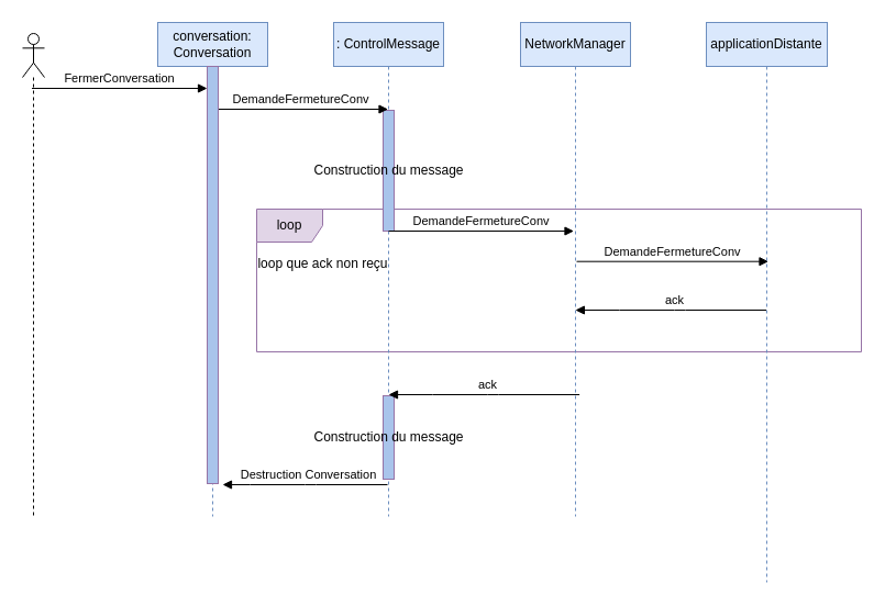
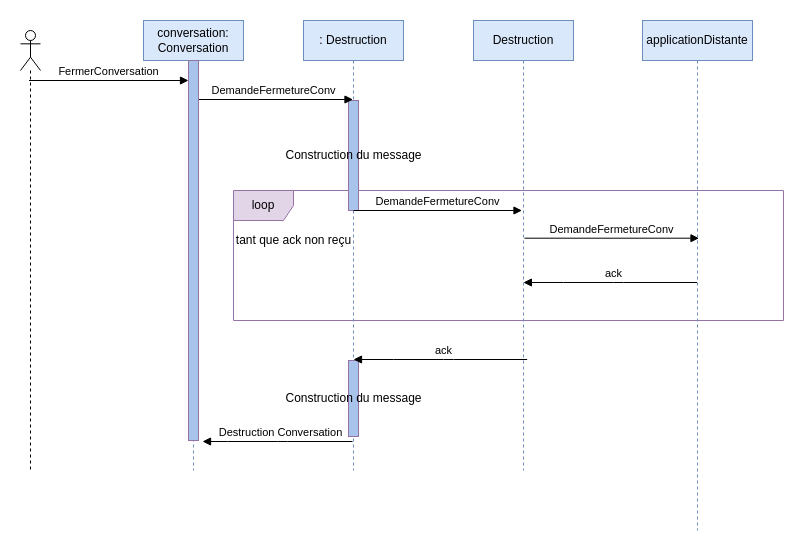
  <mxCell id="0" />
  <mxCell id="1" parent="0" />
  <mxCell id="2" value="&lt;div&gt;loop&lt;/div&gt;" style="shape=umlFrame;whiteSpace=wrap;html=1;fillColor=#e1d5e7;strokeColor=#9673a6;" vertex="1" parent="1"><mxGeometry x="233" y="190" width="550" height="130" as="geometry" /></mxCell>
  <mxCell id="3" value="" style="shape=umlLifeline;participant=umlActor;perimeter=lifelinePerimeter;whiteSpace=wrap;html=1;container=1;collapsible=0;recursiveResize=0;verticalAlign=top;spacingTop=36;outlineConnect=0;" vertex="1" parent="1"><mxGeometry x="20" y="30" width="20" height="440" as="geometry" /></mxCell>
  <mxCell id="4" value="conversation: Conversation" style="shape=umlLifeline;perimeter=lifelinePerimeter;whiteSpace=wrap;html=1;container=1;collapsible=0;recursiveResize=0;outlineConnect=0;fillColor=#dae8fc;strokeColor=#6c8ebf;" vertex="1" parent="1"><mxGeometry x="143" y="20" width="100" height="450" as="geometry" /></mxCell>
- <mxCell id="5" value=": ControlMessage" style="shape=umlLifeline;perimeter=lifelinePerimeter;whiteSpace=wrap;html=1;container=1;collapsible=0;recursiveResize=0;outlineConnect=0;fillColor=#dae8fc;strokeColor=#6c8ebf;" vertex="1" parent="1"><mxGeometry x="303" y="20" width="100" height="450" as="geometry" /></mxCell>
+ <mxCell id="5" value=": Destruction" style="shape=umlLifeline;perimeter=lifelinePerimeter;whiteSpace=wrap;html=1;container=1;collapsible=0;recursiveResize=0;outlineConnect=0;fillColor=#dae8fc;strokeColor=#6c8ebf;" vertex="1" parent="1"><mxGeometry x="303" y="20" width="100" height="450" as="geometry" /></mxCell>
  <mxCell id="6" value="&lt;div&gt;Construction du message&lt;br&gt;&lt;/div&gt;" style="html=1;points=[];perimeter=orthogonalPerimeter;fillColor=#A9C4EB;strokeColor=#9673a6;" vertex="1" parent="5"><mxGeometry x="45" y="80" width="10" height="110" as="geometry" /></mxCell>
  <mxCell id="7" value="DemandeFermetureConv" style="html=1;verticalAlign=bottom;endArrow=block;rounded=0;" edge="1" parent="5" target="5"><mxGeometry width="80" relative="1" as="geometry"><mxPoint x="-110" y="79" as="sourcePoint" /><mxPoint x="19.5" y="79" as="targetPoint" /></mxGeometry></mxCell>
  <mxCell id="8" value="DemandeFermetureConv" style="html=1;verticalAlign=bottom;endArrow=block;rounded=0;exitX=0.6;exitY=1.017;exitDx=0;exitDy=0;exitPerimeter=0;" edge="1" parent="5"><mxGeometry width="80" relative="1" as="geometry"><mxPoint x="50" y="190.0" as="sourcePoint" /><mxPoint x="218.5" y="190.0" as="targetPoint" /></mxGeometry></mxCell>
  <mxCell id="9" value="&lt;div&gt;Construction du message&lt;br&gt;&lt;/div&gt;" style="html=1;points=[];perimeter=orthogonalPerimeter;fillColor=#A9C4EB;strokeColor=#9673a6;" vertex="1" parent="5"><mxGeometry x="45" y="340" width="10" height="76" as="geometry" /></mxCell>
- <mxCell id="10" value="loop que ack non reçu " style="text;html=1;align=center;verticalAlign=middle;resizable=0;points=[];autosize=1;strokeColor=none;fillColor=none;" vertex="1" parent="5"><mxGeometry x="-80" y="205" width="140" height="30" as="geometry" /></mxCell>
- <mxCell id="11" value="NetworkManager" style="shape=umlLifeline;perimeter=lifelinePerimeter;whiteSpace=wrap;html=1;container=1;collapsible=0;recursiveResize=0;outlineConnect=0;fillColor=#dae8fc;strokeColor=#6c8ebf;" vertex="1" parent="1"><mxGeometry x="473" y="20" width="100" height="450" as="geometry" /></mxCell>
+ <mxCell id="10" value="tant que ack non reçu " style="text;html=1;align=center;verticalAlign=middle;resizable=0;points=[];autosize=1;strokeColor=none;fillColor=none;" vertex="1" parent="5"><mxGeometry x="-80" y="205" width="140" height="30" as="geometry" /></mxCell>
+ <mxCell id="11" value="Destruction" style="shape=umlLifeline;perimeter=lifelinePerimeter;whiteSpace=wrap;html=1;container=1;collapsible=0;recursiveResize=0;outlineConnect=0;fillColor=#dae8fc;strokeColor=#6c8ebf;" vertex="1" parent="1"><mxGeometry x="473" y="20" width="100" height="450" as="geometry" /></mxCell>
  <mxCell id="12" value="DemandeFermetureConv" style="html=1;verticalAlign=bottom;endArrow=block;rounded=0;exitX=0.6;exitY=1.017;exitDx=0;exitDy=0;exitPerimeter=0;" edge="1" parent="11"><mxGeometry width="80" relative="1" as="geometry"><mxPoint x="51" y="217.69" as="sourcePoint" /><mxPoint x="225.5" y="217.69" as="targetPoint" /></mxGeometry></mxCell>
  <mxCell id="13" value="applicationDistante" style="shape=umlLifeline;perimeter=lifelinePerimeter;whiteSpace=wrap;html=1;container=1;collapsible=0;recursiveResize=0;outlineConnect=0;fillColor=#dae8fc;strokeColor=#6c8ebf;" vertex="1" parent="1"><mxGeometry x="642" y="20" width="110" height="510" as="geometry" /></mxCell>
  <mxCell id="14" value="" style="html=1;verticalAlign=bottom;endArrow=block;rounded=0;startArrow=none;" edge="1" parent="1" source="16" target="4"><mxGeometry x="NaN" y="140" width="80" relative="1" as="geometry"><mxPoint x="63" y="89" as="sourcePoint" /><mxPoint x="143" y="89" as="targetPoint" /><mxPoint x="-79" y="-115" as="offset" /></mxGeometry></mxCell>
  <mxCell id="15" value="ack" style="html=1;verticalAlign=bottom;endArrow=block;rounded=0;" edge="1" parent="1"><mxGeometry x="-0.038" width="80" relative="1" as="geometry"><mxPoint x="696.5" y="282" as="sourcePoint" /><mxPoint x="522.875" y="282" as="targetPoint" /><Array as="points"><mxPoint x="623" y="282" /><mxPoint x="613" y="282" /><mxPoint x="563" y="282" /></Array><mxPoint as="offset" /></mxGeometry></mxCell>
  <mxCell id="16" value="" style="html=1;points=[];perimeter=orthogonalPerimeter;fillColor=#A9C4EB;strokeColor=#9673a6;" vertex="1" parent="1"><mxGeometry x="188" y="60" width="10" height="380" as="geometry" /></mxCell>
  <mxCell id="17" value="ack" style="html=1;verticalAlign=bottom;endArrow=block;rounded=0;" edge="1" parent="1"><mxGeometry x="-0.038" width="80" relative="1" as="geometry"><mxPoint x="526.63" y="359" as="sourcePoint" /><mxPoint x="353.005" y="359" as="targetPoint" /><Array as="points"><mxPoint x="453.13" y="359" /><mxPoint x="443.13" y="359" /><mxPoint x="393.13" y="359" /></Array><mxPoint as="offset" /></mxGeometry></mxCell>
  <mxCell id="18" value="Destruction Conversation" style="html=1;verticalAlign=bottom;endArrow=block;rounded=0;" edge="1" parent="1"><mxGeometry x="-0.038" width="80" relative="1" as="geometry"><mxPoint x="352" y="441" as="sourcePoint" /><mxPoint x="202" y="441" as="targetPoint" /><Array as="points"><mxPoint x="287.13" y="441" /><mxPoint x="277.13" y="441" /><mxPoint x="227.13" y="441" /></Array><mxPoint as="offset" /></mxGeometry></mxCell>
  <mxCell id="19" value="FermerConversation" style="html=1;verticalAlign=bottom;endArrow=block;rounded=0;" edge="1" parent="1"><mxGeometry width="80" relative="1" as="geometry"><mxPoint x="28.5" y="80" as="sourcePoint" /><mxPoint x="188" y="80" as="targetPoint" /></mxGeometry></mxCell>
